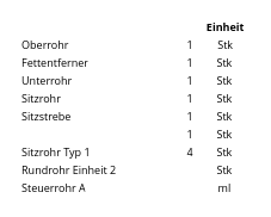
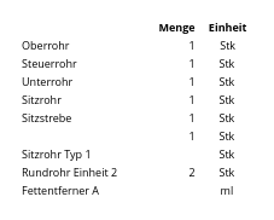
  <mxCell id="0" />
  <mxCell id="1" parent="0" />
  <mxCell id="2" value="" style="shape=table;html=1;whiteSpace=wrap;startSize=0;container=1;collapsible=0;childLayout=tableLayout;fontFamily=Open Sans;fontSize=12;align=left;spacingLeft=2;strokeColor=none;" parent="1" vertex="1"><mxGeometry x="20" y="20" width="260" height="200" as="geometry" /></mxCell>
  <mxCell id="3" value="" style="shape=partialRectangle;html=1;whiteSpace=wrap;collapsible=0;dropTarget=0;pointerEvents=0;fillColor=none;top=0;left=0;bottom=0;right=0;points=[[0,0.5],[1,0.5]];portConstraint=eastwest;fontFamily=Open Sans;spacingLeft=2;align=left;strokeColor=none;" parent="2" vertex="1"><mxGeometry width="260" height="20" as="geometry" /></mxCell>
+ <mxCell id="4" value="&lt;b&gt;Menge&lt;/b&gt;" style="shape=partialRectangle;html=1;whiteSpace=wrap;connectable=0;fillColor=none;top=0;left=0;bottom=0;right=0;overflow=hidden;fontFamily=Open Sans;spacingLeft=2;align=right;spacingRight=3;strokeColor=none;" parent="3" vertex="1"><mxGeometry x="140" width="60" height="20" as="geometry" /></mxCell>
  <mxCell id="5" value="Einheit" style="shape=partialRectangle;html=1;whiteSpace=wrap;connectable=0;fillColor=none;top=0;left=0;bottom=0;right=0;overflow=hidden;fontFamily=Open Sans;spacingLeft=2;align=center;fontStyle=1;strokeColor=none;" parent="3" vertex="1"><mxGeometry x="200" width="60" height="20" as="geometry" /></mxCell>
  <mxCell id="6" value="" style="shape=partialRectangle;html=1;whiteSpace=wrap;collapsible=0;dropTarget=0;pointerEvents=0;fillColor=none;top=0;left=0;bottom=0;right=0;points=[[0,0.5],[1,0.5]];portConstraint=eastwest;fontFamily=Open Sans;spacingLeft=2;align=left;strokeColor=none;" parent="2" vertex="1"><mxGeometry y="20" width="260" height="20" as="geometry" /></mxCell>
  <mxCell id="7" value="Oberrohr" style="shape=partialRectangle;html=1;whiteSpace=wrap;connectable=0;fillColor=none;top=0;left=0;bottom=0;right=0;overflow=hidden;fontFamily=Open Sans;spacingLeft=2;align=left;strokeColor=none;" parent="6" vertex="1"><mxGeometry width="140" height="20" as="geometry" /></mxCell>
  <mxCell id="8" value="1" style="shape=partialRectangle;html=1;whiteSpace=wrap;connectable=0;fillColor=none;top=0;left=0;bottom=0;right=0;overflow=hidden;fontFamily=Open Sans;spacingLeft=2;align=right;spacingRight=3;strokeColor=none;" parent="6" vertex="1"><mxGeometry x="140" width="60" height="20" as="geometry" /></mxCell>
  <mxCell id="9" value="&lt;span&gt;Stk&lt;/span&gt;" style="shape=partialRectangle;html=1;whiteSpace=wrap;connectable=0;fillColor=none;top=0;left=0;bottom=0;right=0;overflow=hidden;fontFamily=Open Sans;spacingLeft=2;align=center;strokeColor=none;" parent="6" vertex="1"><mxGeometry x="200" width="60" height="20" as="geometry" /></mxCell>
  <mxCell id="10" value="" style="shape=partialRectangle;html=1;whiteSpace=wrap;collapsible=0;dropTarget=0;pointerEvents=0;fillColor=none;top=0;left=0;bottom=0;right=0;points=[[0,0.5],[1,0.5]];portConstraint=eastwest;fontFamily=Open Sans;fontSize=12;align=left;strokeColor=none;" parent="2" vertex="1"><mxGeometry y="40" width="260" height="20" as="geometry" /></mxCell>
- <mxCell id="11" value="Fettentferner" style="shape=partialRectangle;html=1;whiteSpace=wrap;connectable=0;fillColor=none;top=0;left=0;bottom=0;right=0;overflow=hidden;align=left;fontFamily=Open Sans;spacingLeft=2;strokeColor=none;" parent="10" vertex="1"><mxGeometry width="140" height="20" as="geometry" /></mxCell>
+ <mxCell id="11" value="Steuerrohr" style="shape=partialRectangle;html=1;whiteSpace=wrap;connectable=0;fillColor=none;top=0;left=0;bottom=0;right=0;overflow=hidden;align=left;fontFamily=Open Sans;spacingLeft=2;strokeColor=none;" parent="10" vertex="1"><mxGeometry width="140" height="20" as="geometry" /></mxCell>
  <mxCell id="12" value="1" style="shape=partialRectangle;html=1;whiteSpace=wrap;connectable=0;fillColor=none;top=0;left=0;bottom=0;right=0;overflow=hidden;align=right;fontFamily=Open Sans;spacingRight=3;strokeColor=none;" parent="10" vertex="1"><mxGeometry x="140" width="60" height="20" as="geometry" /></mxCell>
  <mxCell id="13" value="&lt;span&gt;Stk&lt;/span&gt;" style="shape=partialRectangle;html=1;whiteSpace=wrap;connectable=0;fillColor=none;top=0;left=0;bottom=0;right=0;overflow=hidden;align=center;fontFamily=Open Sans;strokeColor=none;" parent="10" vertex="1"><mxGeometry x="200" width="60" height="20" as="geometry" /></mxCell>
  <mxCell id="14" value="" style="shape=partialRectangle;html=1;whiteSpace=wrap;collapsible=0;dropTarget=0;pointerEvents=0;fillColor=none;top=0;left=0;bottom=0;right=0;points=[[0,0.5],[1,0.5]];portConstraint=eastwest;fontFamily=Open Sans;fontSize=12;align=left;strokeColor=none;" parent="2" vertex="1"><mxGeometry y="60" width="260" height="20" as="geometry" /></mxCell>
  <mxCell id="15" value="&lt;meta charset=&quot;utf-8&quot;&gt;Unterrohr" style="shape=partialRectangle;html=1;whiteSpace=wrap;connectable=0;fillColor=none;top=0;left=0;bottom=0;right=0;overflow=hidden;align=left;fontFamily=Open Sans;spacingLeft=2;strokeColor=none;" parent="14" vertex="1"><mxGeometry width="140" height="20" as="geometry" /></mxCell>
  <mxCell id="16" value="1" style="shape=partialRectangle;html=1;whiteSpace=wrap;connectable=0;fillColor=none;top=0;left=0;bottom=0;right=0;overflow=hidden;align=right;fontFamily=Open Sans;spacingRight=3;strokeColor=none;" parent="14" vertex="1"><mxGeometry x="140" width="60" height="20" as="geometry" /></mxCell>
  <mxCell id="17" value="&lt;span&gt;Stk&lt;/span&gt;" style="shape=partialRectangle;html=1;whiteSpace=wrap;connectable=0;fillColor=none;top=0;left=0;bottom=0;right=0;overflow=hidden;align=center;fontFamily=Open Sans;strokeColor=none;" parent="14" vertex="1"><mxGeometry x="200" width="60" height="20" as="geometry" /></mxCell>
  <mxCell id="18" value="" style="shape=partialRectangle;html=1;whiteSpace=wrap;collapsible=0;dropTarget=0;pointerEvents=0;fillColor=none;top=0;left=0;bottom=0;right=0;points=[[0,0.5],[1,0.5]];portConstraint=eastwest;fontFamily=Open Sans;fontSize=12;align=left;strokeColor=none;" parent="2" vertex="1"><mxGeometry y="80" width="260" height="20" as="geometry" /></mxCell>
  <mxCell id="19" value="Sitzrohr" style="shape=partialRectangle;html=1;whiteSpace=wrap;connectable=0;fillColor=none;top=0;left=0;bottom=0;right=0;overflow=hidden;fontFamily=Open Sans;align=left;spacingLeft=2;strokeColor=none;" parent="18" vertex="1"><mxGeometry width="140" height="20" as="geometry" /></mxCell>
  <mxCell id="20" value="1" style="shape=partialRectangle;html=1;whiteSpace=wrap;connectable=0;fillColor=none;top=0;left=0;bottom=0;right=0;overflow=hidden;fontFamily=Open Sans;align=right;spacingRight=3;strokeColor=none;" parent="18" vertex="1"><mxGeometry x="140" width="60" height="20" as="geometry" /></mxCell>
  <mxCell id="21" value="&lt;span&gt;Stk&lt;/span&gt;" style="shape=partialRectangle;html=1;whiteSpace=wrap;connectable=0;fillColor=none;top=0;left=0;bottom=0;right=0;overflow=hidden;fontFamily=Open Sans;align=center;strokeColor=none;" parent="18" vertex="1"><mxGeometry x="200" width="60" height="20" as="geometry" /></mxCell>
  <mxCell id="22" value="" style="shape=partialRectangle;html=1;whiteSpace=wrap;collapsible=0;dropTarget=0;pointerEvents=0;fillColor=none;top=0;left=0;bottom=0;right=0;points=[[0,0.5],[1,0.5]];portConstraint=eastwest;fontFamily=Open Sans;fontSize=12;align=left;strokeColor=none;" parent="2" vertex="1"><mxGeometry y="100" width="260" height="20" as="geometry" /></mxCell>
  <mxCell id="23" value="&lt;meta charset=&quot;utf-8&quot;&gt;Sitzstrebe" style="shape=partialRectangle;html=1;whiteSpace=wrap;connectable=0;fillColor=none;top=0;left=0;bottom=0;right=0;overflow=hidden;fontFamily=Open Sans;align=left;spacingLeft=2;strokeColor=none;" parent="22" vertex="1"><mxGeometry width="140" height="20" as="geometry" /></mxCell>
  <mxCell id="24" value="1" style="shape=partialRectangle;html=1;whiteSpace=wrap;connectable=0;fillColor=none;top=0;left=0;bottom=0;right=0;overflow=hidden;fontFamily=Open Sans;align=right;spacingRight=3;strokeColor=none;" parent="22" vertex="1"><mxGeometry x="140" width="60" height="20" as="geometry" /></mxCell>
  <mxCell id="25" value="&lt;span&gt;Stk&lt;/span&gt;" style="shape=partialRectangle;html=1;whiteSpace=wrap;connectable=0;fillColor=none;top=0;left=0;bottom=0;right=0;overflow=hidden;fontFamily=Open Sans;align=center;strokeColor=none;" parent="22" vertex="1"><mxGeometry x="200" width="60" height="20" as="geometry" /></mxCell>
  <mxCell id="26" value="" style="shape=partialRectangle;html=1;whiteSpace=wrap;collapsible=0;dropTarget=0;pointerEvents=0;fillColor=none;top=0;left=0;bottom=0;right=0;points=[[0,0.5],[1,0.5]];portConstraint=eastwest;fontFamily=Open Sans;fontSize=12;align=left;strokeColor=none;" parent="2" vertex="1"><mxGeometry y="120" width="260" height="20" as="geometry" /></mxCell>
  <mxCell id="27" value="1" style="shape=partialRectangle;html=1;whiteSpace=wrap;connectable=0;fillColor=none;top=0;left=0;bottom=0;right=0;overflow=hidden;fontFamily=Open Sans;align=right;spacingRight=3;strokeColor=none;" parent="26" vertex="1"><mxGeometry x="140" width="60" height="20" as="geometry" /></mxCell>
  <mxCell id="28" value="&lt;span&gt;Stk&lt;/span&gt;" style="shape=partialRectangle;html=1;whiteSpace=wrap;connectable=0;fillColor=none;top=0;left=0;bottom=0;right=0;overflow=hidden;fontFamily=Open Sans;align=center;strokeColor=none;" parent="26" vertex="1"><mxGeometry x="200" width="60" height="20" as="geometry" /></mxCell>
  <mxCell id="29" value="" style="shape=partialRectangle;html=1;whiteSpace=wrap;collapsible=0;dropTarget=0;pointerEvents=0;fillColor=none;top=0;left=0;bottom=0;right=0;points=[[0,0.5],[1,0.5]];portConstraint=eastwest;fontFamily=Open Sans;fontSize=12;align=left;strokeColor=none;" parent="2" vertex="1"><mxGeometry y="140" width="260" height="20" as="geometry" /></mxCell>
  <mxCell id="30" value="&lt;meta charset=&quot;utf-8&quot;&gt;Sitzrohr Typ 1" style="shape=partialRectangle;html=1;whiteSpace=wrap;connectable=0;fillColor=none;top=0;left=0;bottom=0;right=0;overflow=hidden;fontFamily=Open Sans;align=left;spacingLeft=2;strokeColor=none;" parent="29" vertex="1"><mxGeometry width="140" height="20" as="geometry" /></mxCell>
- <mxCell id="31" value="4" style="shape=partialRectangle;html=1;whiteSpace=wrap;connectable=0;fillColor=none;top=0;left=0;bottom=0;right=0;overflow=hidden;fontFamily=Open Sans;align=right;spacingRight=3;strokeColor=none;" parent="29" vertex="1"><mxGeometry x="140" width="60" height="20" as="geometry" /></mxCell>
  <mxCell id="32" value="&lt;span&gt;Stk&lt;/span&gt;" style="shape=partialRectangle;html=1;whiteSpace=wrap;connectable=0;fillColor=none;top=0;left=0;bottom=0;right=0;overflow=hidden;fontFamily=Open Sans;align=center;strokeColor=none;" parent="29" vertex="1"><mxGeometry x="200" width="60" height="20" as="geometry" /></mxCell>
  <mxCell id="33" value="" style="shape=partialRectangle;html=1;whiteSpace=wrap;collapsible=0;dropTarget=0;pointerEvents=0;fillColor=none;top=0;left=0;bottom=0;right=0;points=[[0,0.5],[1,0.5]];portConstraint=eastwest;fontFamily=Open Sans;fontSize=12;align=left;strokeColor=none;" parent="2" vertex="1"><mxGeometry y="160" width="260" height="20" as="geometry" /></mxCell>
  <mxCell id="34" value="Rundrohr Einheit 2" style="shape=partialRectangle;html=1;whiteSpace=wrap;connectable=0;fillColor=none;top=0;left=0;bottom=0;right=0;overflow=hidden;fontFamily=Open Sans;align=left;spacingLeft=2;strokeColor=none;" parent="33" vertex="1"><mxGeometry width="140" height="20" as="geometry" /></mxCell>
+ <mxCell id="35" value="2" style="shape=partialRectangle;html=1;whiteSpace=wrap;connectable=0;fillColor=none;top=0;left=0;bottom=0;right=0;overflow=hidden;fontFamily=Open Sans;align=right;spacingRight=3;strokeColor=none;" parent="33" vertex="1"><mxGeometry x="140" width="60" height="20" as="geometry" /></mxCell>
  <mxCell id="36" value="&lt;span&gt;Stk&lt;/span&gt;" style="shape=partialRectangle;html=1;whiteSpace=wrap;connectable=0;fillColor=none;top=0;left=0;bottom=0;right=0;overflow=hidden;fontFamily=Open Sans;align=center;strokeColor=none;" parent="33" vertex="1"><mxGeometry x="200" width="60" height="20" as="geometry" /></mxCell>
  <mxCell id="37" style="shape=partialRectangle;html=1;whiteSpace=wrap;collapsible=0;dropTarget=0;pointerEvents=0;fillColor=none;top=0;left=0;bottom=0;right=0;points=[[0,0.5],[1,0.5]];portConstraint=eastwest;fontFamily=Open Sans;fontSize=12;align=left;strokeColor=none;" parent="2" vertex="1"><mxGeometry y="180" width="260" height="20" as="geometry" /></mxCell>
- <mxCell id="38" value="Steuerrohr A" style="shape=partialRectangle;html=1;whiteSpace=wrap;connectable=0;fillColor=none;top=0;left=0;bottom=0;right=0;overflow=hidden;fontFamily=Open Sans;align=left;spacingLeft=2;strokeColor=none;" parent="37" vertex="1"><mxGeometry width="140" height="20" as="geometry" /></mxCell>
+ <mxCell id="38" value="Fettentferner A" style="shape=partialRectangle;html=1;whiteSpace=wrap;connectable=0;fillColor=none;top=0;left=0;bottom=0;right=0;overflow=hidden;fontFamily=Open Sans;align=left;spacingLeft=2;strokeColor=none;" parent="37" vertex="1"><mxGeometry width="140" height="20" as="geometry" /></mxCell>
  <mxCell id="39" value="ml" style="shape=partialRectangle;html=1;whiteSpace=wrap;connectable=0;fillColor=none;top=0;left=0;bottom=0;right=0;overflow=hidden;fontFamily=Open Sans;align=center;strokeColor=none;" parent="37" vertex="1"><mxGeometry x="200" width="60" height="20" as="geometry" /></mxCell>
